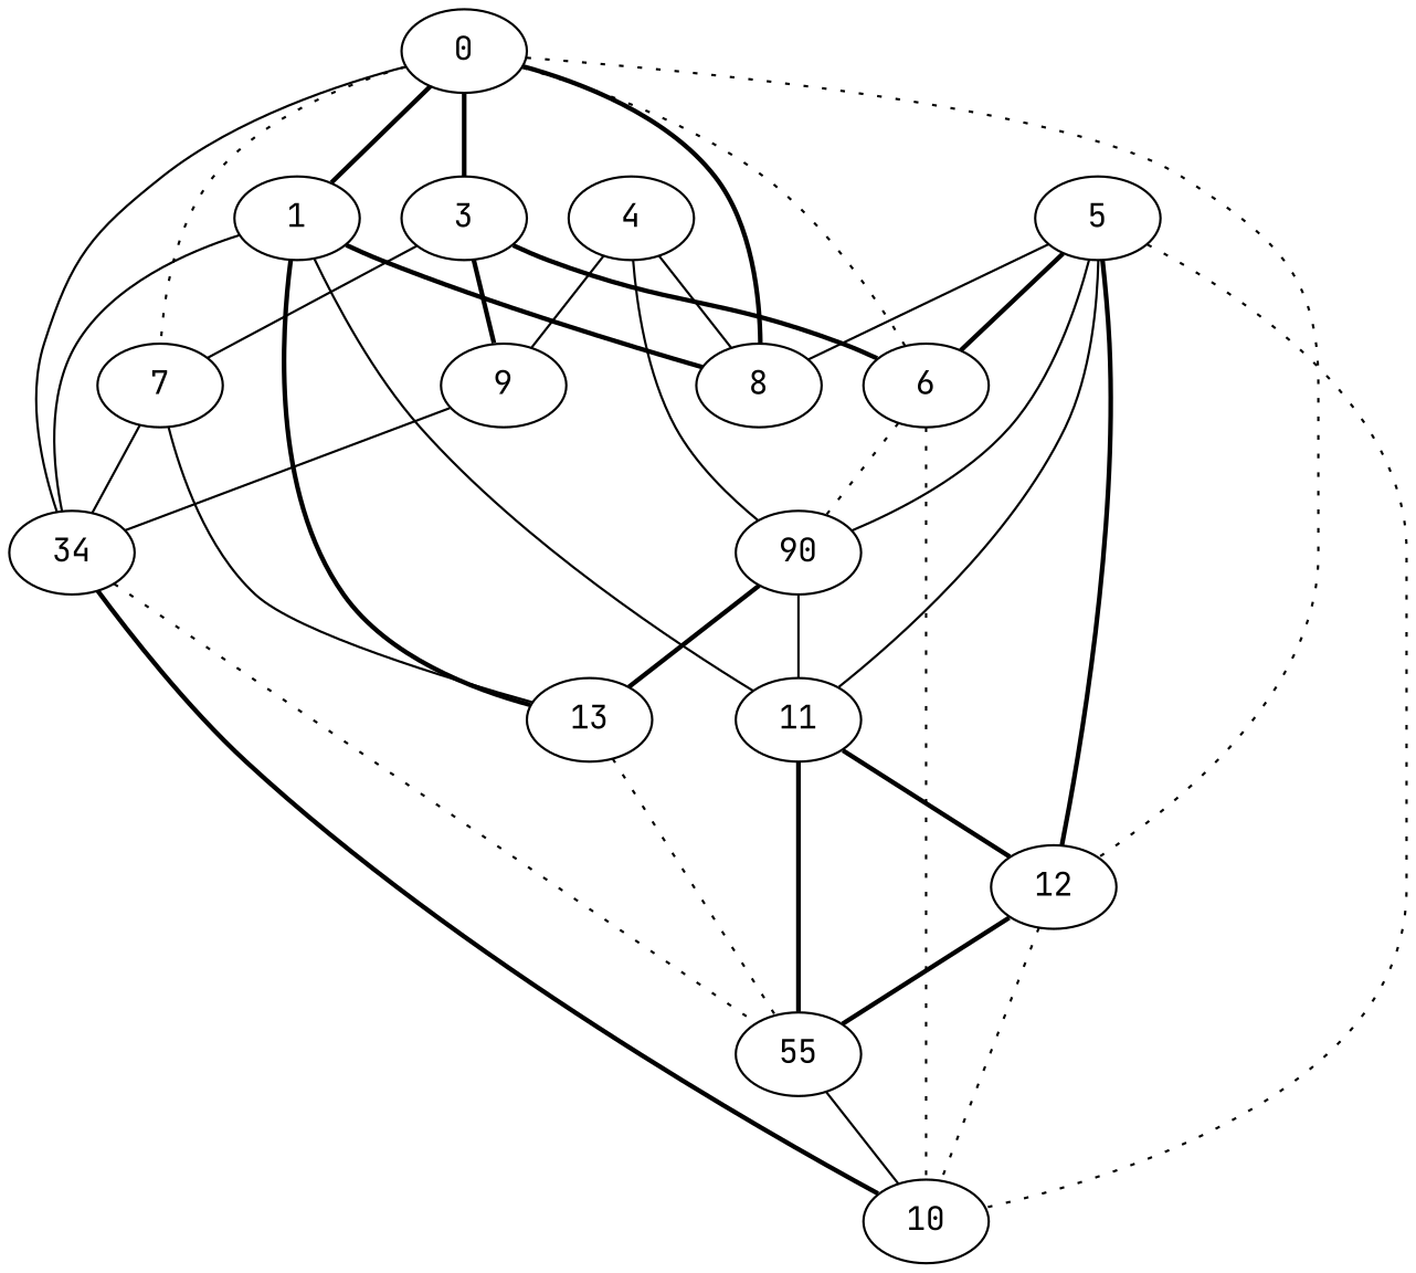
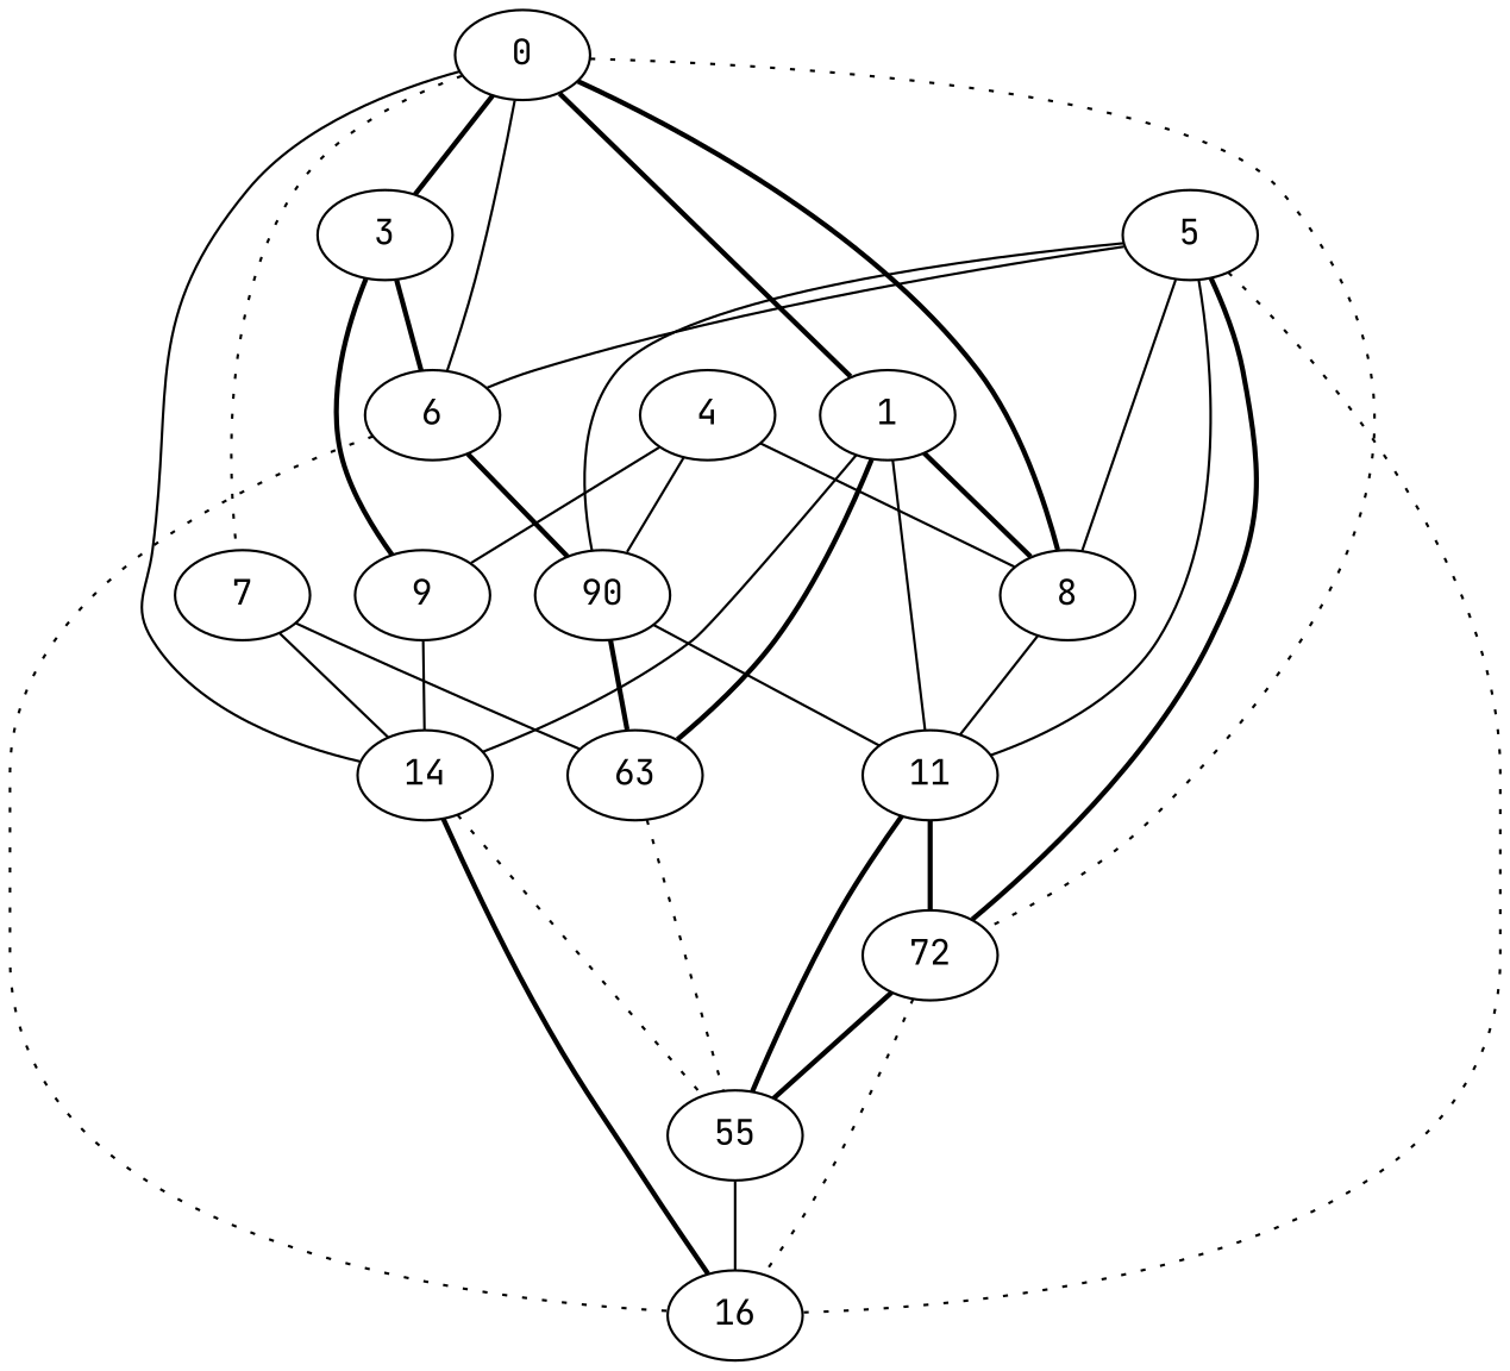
  graph {
    fontname="JetBrains Mono"
    node [fillcolor=white fontname="JetBrains Mono" style=filled]
    edge [fontname="JetBrains Mono" style=solid]
    0
    1
    3
    6
    7
    8
-   12
-   14 [label=34]
-   13
+   12 [label=72]
+   14
+   13 [label=63]
    11
    9
-   16 [label=10]
+   16
    n13 [label=90]
    n14 [label=55]
    4
    5
    0 -- 1 [style=bold]
    0 -- 3 [style=bold]
-   0 -- 6 [style=dotted]
+   0 -- 6
    0 -- 7 [style=dotted]
    0 -- 8 [style=bold]
    0 -- 12 [style=dotted]
    0 -- 14
    1 -- 8 [style=bold]
    1 -- 14
    1 -- 13 [style=bold]
    1 -- 11
    3 -- 6 [style=bold]
-   3 -- 7
    3 -- 9 [style=bold]
    6 -- 16 [style=dotted]
-   6 -- n13 [style=dotted]
+   6 -- n13 [style=bold]
    7 -- 14
    7 -- 13
+   8 -- 11
    12 -- 16 [style=dotted]
    12 -- n14 [style=bold]
    14 -- 16 [style=bold]
    14 -- n14 [style=dotted]
    13 -- n14 [style=dotted]
    11 -- 12 [style=bold]
    11 -- n14 [style=bold]
    9 -- 14
    n13 -- 13 [style=bold]
    n13 -- 11
    n14 -- 16
    4 -- 8
    4 -- 9
    4 -- n13
-   5 -- 6 [style=bold]
+   5 -- 6
    5 -- 8
    5 -- 12 [style=bold]
    5 -- 11
    5 -- 16 [style=dotted]
    5 -- n13
  }
